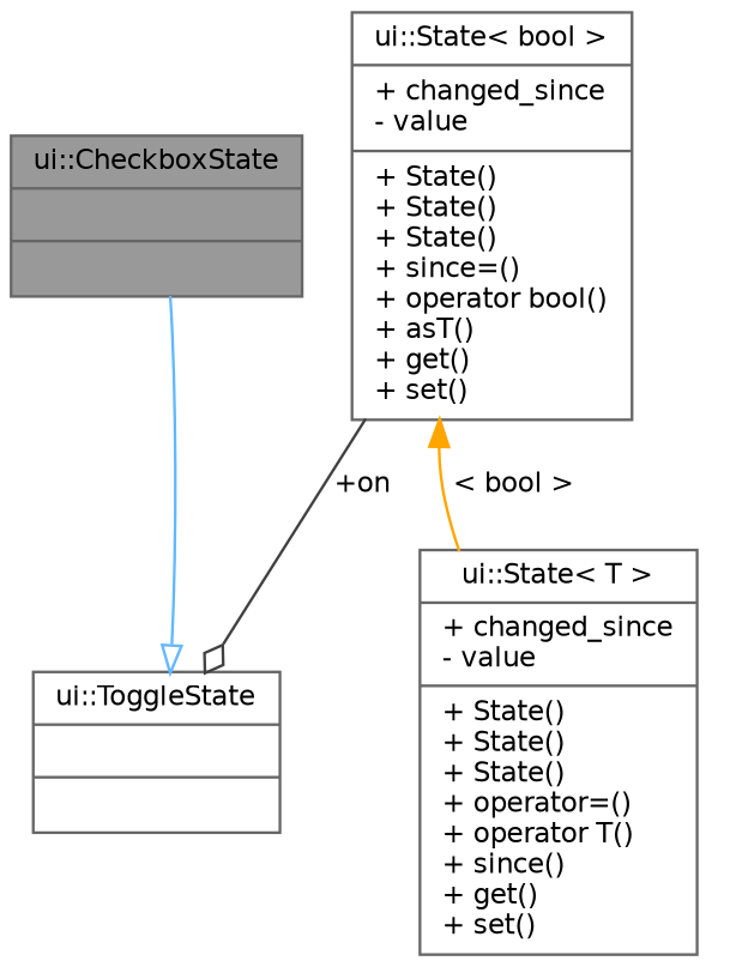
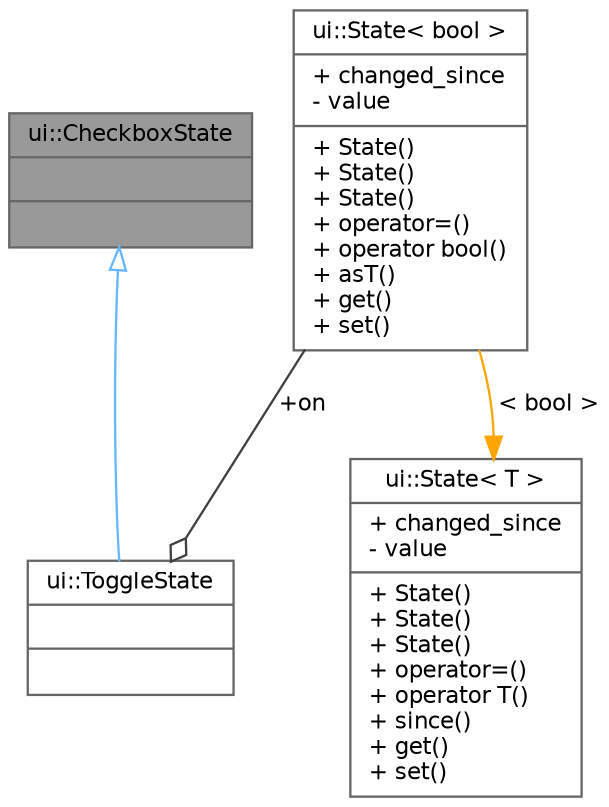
  digraph {
    node [color=gray40 fillcolor=white fontname=Helvetica fontsize=10 shape=record style=filled]
    edge [dir=back fontname=Helvetica fontsize=10 labelfontname=Helvetica labelfontsize=10 style=solid]
    n1 [fillcolor=grey60 fontcolor=black height=0.2 label="{ui::CheckboxState\n||}" width=0.4]
    n2 [height=0.2 label="{ui::ToggleState\n||}" width=0.4]
-   n3 [height=0.2 label="{ui::State\< bool \>\n|+ changed_since\l- value\l|+ State()\l+ State()\l+ State()\l+ since=()\l+ operator bool()\l+ asT()\l+ get()\l+ set()\l}" width=0.4]
+   n3 [height=0.2 label="{ui::State\< bool \>\n|+ changed_since\l- value\l|+ State()\l+ State()\l+ State()\l+ operator=()\l+ operator bool()\l+ asT()\l+ get()\l+ set()\l}" width=0.4]
    n4 [height=0.2 label="{ui::State\< T \>\n|+ changed_since\l- value\l|+ State()\l+ State()\l+ State()\l+ operator=()\l+ operator T()\l+ since()\l+ get()\l+ set()\l}" width=0.4]
-   n2 -> n1 [arrowtail=onormal color=steelblue1]
+   n1 -> n2 [arrowtail=onormal color=steelblue1]
    n3 -> n2 [arrowhead=odiamond color=grey25 label=" +on" dir=""]
-   n3 -> n4 [color=orange label=" \< bool \>"]
+   n4 -> n3 [color=orange label=" \< bool \>"]
  }
